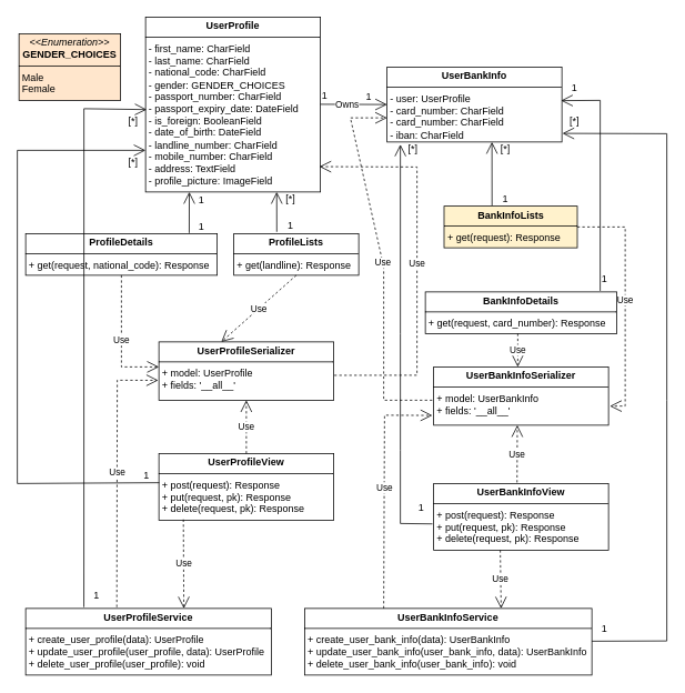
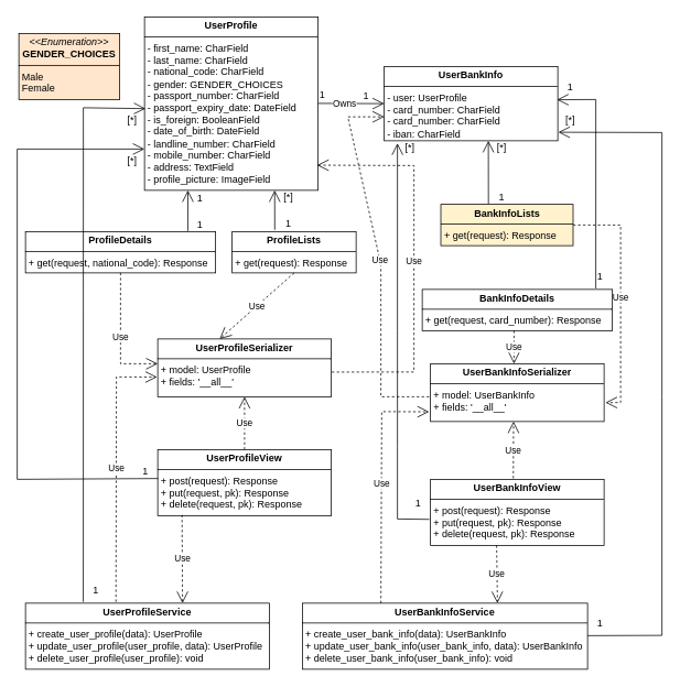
  <mxCell id="0" />
  <mxCell id="1" parent="0" />
  <mxCell id="2" value="&lt;p style=&quot;margin:0px;margin-top:4px;text-align:center;&quot;&gt;&lt;b&gt;UserProfile&lt;/b&gt;&lt;/p&gt;&lt;hr size=&quot;1&quot; style=&quot;border-style:solid;&quot;&gt;&lt;p style=&quot;margin:0px;margin-left:4px;&quot;&gt;- first_name: CharField&lt;/p&gt;&lt;p style=&quot;margin:0px;margin-left:4px;&quot;&gt;- last_name: CharField&lt;br&gt;&lt;/p&gt;&lt;p style=&quot;margin:0px;margin-left:4px;&quot;&gt;- national_code:&amp;nbsp;&lt;span style=&quot;background-color: initial;&quot;&gt;CharField&lt;/span&gt;&lt;/p&gt;&lt;p style=&quot;margin:0px;margin-left:4px;&quot;&gt;- gender: GENDER_CHOICES&lt;/p&gt;&lt;p style=&quot;margin:0px;margin-left:4px;&quot;&gt;- passport_number:&amp;nbsp;&lt;span style=&quot;background-color: initial;&quot;&gt;CharField&lt;/span&gt;&lt;/p&gt;&lt;p style=&quot;margin:0px;margin-left:4px;&quot;&gt;- passport_expiry_date: DateField&lt;/p&gt;&lt;p style=&quot;margin:0px;margin-left:4px;&quot;&gt;- is_foreign: BooleanField&lt;/p&gt;&lt;p style=&quot;margin:0px;margin-left:4px;&quot;&gt;- date_of_birth: DateField&lt;/p&gt;&lt;p style=&quot;margin:0px;margin-left:4px;&quot;&gt;- landline_number:&amp;nbsp;&lt;span style=&quot;background-color: initial;&quot;&gt;CharField&lt;/span&gt;&lt;/p&gt;&lt;p style=&quot;margin:0px;margin-left:4px;&quot;&gt;- mobile_number:&amp;nbsp;&lt;span style=&quot;background-color: initial;&quot;&gt;CharField&lt;/span&gt;&lt;/p&gt;&lt;p style=&quot;margin:0px;margin-left:4px;&quot;&gt;- address: TextField&lt;/p&gt;&lt;p style=&quot;margin:0px;margin-left:4px;&quot;&gt;&lt;span style=&quot;background-color: initial;&quot;&gt;- profile_picture: ImageField&lt;/span&gt;&lt;/p&gt;" style="verticalAlign=top;align=left;overflow=fill;html=1;whiteSpace=wrap;" parent="1" vertex="1"><mxGeometry x="174" y="20" width="210" height="210" as="geometry" /></mxCell>
  <mxCell id="3" value="&lt;p style=&quot;margin:0px;margin-top:4px;text-align:center;&quot;&gt;&lt;i&gt;&amp;lt;&amp;lt;Enumeration&amp;gt;&amp;gt;&lt;/i&gt;&lt;br&gt;&lt;b&gt;GENDER_CHOICES&lt;/b&gt;&lt;/p&gt;&lt;hr size=&quot;1&quot; style=&quot;border-style:solid;&quot;&gt;&lt;p style=&quot;margin:0px;margin-left:4px;&quot;&gt;Male&lt;br&gt;Female&lt;/p&gt;" style="verticalAlign=top;align=left;overflow=fill;html=1;whiteSpace=wrap;fillColor=#ffe6cc;" parent="1" vertex="1"><mxGeometry x="22" y="40" width="122" height="80" as="geometry" /></mxCell>
  <mxCell id="4" value="&lt;p style=&quot;margin:0px;margin-top:4px;text-align:center;&quot;&gt;&lt;b&gt;UserBankInfo&lt;/b&gt;&lt;/p&gt;&lt;hr size=&quot;1&quot; style=&quot;border-style:solid;&quot;&gt;&lt;p style=&quot;margin:0px;margin-left:4px;&quot;&gt;- user: UserProfile&lt;/p&gt;&lt;p style=&quot;margin:0px;margin-left:4px;&quot;&gt;- card_number: CharField&lt;br&gt;&lt;/p&gt;&lt;p style=&quot;margin:0px;margin-left:4px;&quot;&gt;- card_number:&amp;nbsp;&lt;span style=&quot;background-color: initial;&quot;&gt;CharField&lt;/span&gt;&lt;/p&gt;&lt;p style=&quot;margin:0px;margin-left:4px;&quot;&gt;- iban:&amp;nbsp;&lt;span style=&quot;background-color: initial;&quot;&gt;CharField&lt;/span&gt;&lt;/p&gt;" style="verticalAlign=top;align=left;overflow=fill;html=1;whiteSpace=wrap;" parent="1" vertex="1"><mxGeometry x="464" y="80" width="210" height="90" as="geometry" /></mxCell>
  <mxCell id="5" value="&lt;p style=&quot;margin:0px;margin-top:4px;text-align:center;&quot;&gt;&lt;b&gt;UserProfileService&lt;/b&gt;&lt;/p&gt;&lt;hr size=&quot;1&quot; style=&quot;border-style:solid;&quot;&gt;&lt;p style=&quot;margin:0px;margin-left:4px;&quot;&gt;+ create_user_profile(data): UserProfile&lt;/p&gt;&lt;p style=&quot;margin:0px;margin-left:4px;&quot;&gt;+&amp;nbsp;&lt;span style=&quot;background-color: initial;&quot;&gt;update_user_profile(&lt;/span&gt;&lt;span style=&quot;background-color: initial;&quot;&gt;user_profile,&amp;nbsp;&lt;/span&gt;&lt;span style=&quot;background-color: initial;&quot;&gt;data): UserProfile&lt;/span&gt;&lt;/p&gt;&lt;p style=&quot;margin:0px;margin-left:4px;&quot;&gt;&lt;span style=&quot;background-color: initial;&quot;&gt;+&amp;nbsp;&lt;/span&gt;&lt;span style=&quot;background-color: initial;&quot;&gt;delete_user_profile(user_profile): void&lt;/span&gt;&lt;/p&gt;" style="verticalAlign=top;align=left;overflow=fill;html=1;whiteSpace=wrap;" parent="1" vertex="1"><mxGeometry x="30" y="730" width="295" height="80" as="geometry" /></mxCell>
  <mxCell id="6" value="&lt;p style=&quot;margin:0px;margin-top:4px;text-align:center;&quot;&gt;&lt;b&gt;UserBankInfoService&lt;/b&gt;&lt;/p&gt;&lt;hr size=&quot;1&quot; style=&quot;border-style:solid;&quot;&gt;&lt;p style=&quot;margin:0px;margin-left:4px;&quot;&gt;+ create_user_bank_info(data): UserBankInfo&lt;/p&gt;&lt;p style=&quot;margin:0px;margin-left:4px;&quot;&gt;+&amp;nbsp;&lt;span style=&quot;background-color: initial;&quot;&gt;update_&lt;/span&gt;user_bank_info&lt;span style=&quot;background-color: initial;&quot;&gt;(&lt;/span&gt;&lt;span style=&quot;background-color: initial;&quot;&gt;user_bank_info,&amp;nbsp;&lt;/span&gt;&lt;span style=&quot;background-color: initial;&quot;&gt;data):&amp;nbsp;&lt;/span&gt;&lt;span style=&quot;background-color: initial;&quot;&gt;UserBankInfo&lt;/span&gt;&lt;/p&gt;&lt;p style=&quot;margin:0px;margin-left:4px;&quot;&gt;&lt;span style=&quot;background-color: initial;&quot;&gt;+&amp;nbsp;&lt;/span&gt;&lt;span style=&quot;background-color: initial;&quot;&gt;delete_&lt;/span&gt;user_bank_info&lt;span style=&quot;background-color: initial;&quot;&gt;(user_bank_info): void&lt;/span&gt;&lt;/p&gt;" style="verticalAlign=top;align=left;overflow=fill;html=1;whiteSpace=wrap;" parent="1" vertex="1"><mxGeometry x="365" y="730" width="345" height="80" as="geometry" /></mxCell>
  <mxCell id="7" value="&lt;p style=&quot;margin:0px;margin-top:4px;text-align:center;&quot;&gt;&lt;b&gt;UserProfileSerializer&lt;/b&gt;&lt;/p&gt;&lt;hr size=&quot;1&quot; style=&quot;border-style:solid;&quot;&gt;&lt;p style=&quot;margin:0px;margin-left:4px;&quot;&gt;+ model: UserProfile&lt;/p&gt;&lt;p style=&quot;margin:0px;margin-left:4px;&quot;&gt;+ fields: '__all__'&lt;/p&gt;" style="verticalAlign=top;align=left;overflow=fill;html=1;whiteSpace=wrap;" parent="1" vertex="1"><mxGeometry x="190" y="410" width="210" height="70" as="geometry" /></mxCell>
  <mxCell id="8" value="&lt;p style=&quot;margin:0px;margin-top:4px;text-align:center;&quot;&gt;&lt;b&gt;UserBankInfoSerializer&lt;/b&gt;&lt;/p&gt;&lt;hr size=&quot;1&quot; style=&quot;border-style:solid;&quot;&gt;&lt;p style=&quot;margin:0px;margin-left:4px;&quot;&gt;+ model: UserBankInfo&lt;/p&gt;&lt;p style=&quot;margin:0px;margin-left:4px;&quot;&gt;+ fields: '__all__'&lt;/p&gt;" style="verticalAlign=top;align=left;overflow=fill;html=1;whiteSpace=wrap;" parent="1" vertex="1"><mxGeometry x="520" y="440" width="210" height="70" as="geometry" /></mxCell>
  <mxCell id="9" value="&lt;p style=&quot;margin:0px;margin-top:4px;text-align:center;&quot;&gt;&lt;b&gt;UserProfileView&lt;/b&gt;&lt;/p&gt;&lt;hr size=&quot;1&quot; style=&quot;border-style:solid;&quot;&gt;&lt;p style=&quot;margin:0px;margin-left:4px;&quot;&gt;+ post(request): Response&lt;/p&gt;&lt;p style=&quot;margin:0px;margin-left:4px;&quot;&gt;+&amp;nbsp;&lt;span style=&quot;background-color: initial;&quot;&gt;put(request, pk): Response&lt;/span&gt;&lt;/p&gt;&lt;p style=&quot;margin:0px;margin-left:4px;&quot;&gt;&lt;span style=&quot;background-color: initial;&quot;&gt;+&amp;nbsp;&lt;/span&gt;&lt;span style=&quot;background-color: initial;&quot;&gt;delete(request, pk): Response&lt;/span&gt;&lt;/p&gt;" style="verticalAlign=top;align=left;overflow=fill;html=1;whiteSpace=wrap;" parent="1" vertex="1"><mxGeometry x="190" y="544" width="210" height="80" as="geometry" /></mxCell>
  <mxCell id="10" value="&lt;p style=&quot;margin:0px;margin-top:4px;text-align:center;&quot;&gt;&lt;b&gt;UserBankInfoView&lt;/b&gt;&lt;/p&gt;&lt;hr size=&quot;1&quot; style=&quot;border-style:solid;&quot;&gt;&lt;p style=&quot;margin: 0px 0px 0px 4px;&quot;&gt;+ post(request): Response&lt;/p&gt;&lt;p style=&quot;margin: 0px 0px 0px 4px;&quot;&gt;+&amp;nbsp;&lt;span style=&quot;background-color: initial;&quot;&gt;put(request, pk): Response&lt;/span&gt;&lt;/p&gt;&lt;p style=&quot;margin: 0px 0px 0px 4px;&quot;&gt;&lt;span style=&quot;background-color: initial;&quot;&gt;+&amp;nbsp;&lt;/span&gt;&lt;span style=&quot;background-color: initial;&quot;&gt;delete(request, pk): Response&lt;/span&gt;&lt;/p&gt;" style="verticalAlign=top;align=left;overflow=fill;html=1;whiteSpace=wrap;" parent="1" vertex="1"><mxGeometry x="520" y="580" width="210" height="80" as="geometry" /></mxCell>
- <mxCell id="11" value="&lt;p style=&quot;margin:0px;margin-top:4px;text-align:center;&quot;&gt;&lt;b&gt;ProfileLists&lt;/b&gt;&lt;/p&gt;&lt;hr size=&quot;1&quot; style=&quot;border-style:solid;&quot;&gt;&lt;p style=&quot;margin:0px;margin-left:4px;&quot;&gt;+ get(landline): Response&lt;/p&gt;" style="verticalAlign=top;align=left;overflow=fill;html=1;whiteSpace=wrap;" parent="1" vertex="1"><mxGeometry x="280" y="280" width="150" height="50" as="geometry" /></mxCell>
+ <mxCell id="11" value="&lt;p style=&quot;margin:0px;margin-top:4px;text-align:center;&quot;&gt;&lt;b&gt;ProfileLists&lt;/b&gt;&lt;/p&gt;&lt;hr size=&quot;1&quot; style=&quot;border-style:solid;&quot;&gt;&lt;p style=&quot;margin:0px;margin-left:4px;&quot;&gt;+ get(request): Response&lt;/p&gt;" style="verticalAlign=top;align=left;overflow=fill;html=1;whiteSpace=wrap;" parent="1" vertex="1"><mxGeometry x="280" y="280" width="150" height="50" as="geometry" /></mxCell>
  <mxCell id="12" value="&lt;p style=&quot;margin:0px;margin-top:4px;text-align:center;&quot;&gt;&lt;b&gt;ProfileDetails&lt;/b&gt;&lt;br&gt;&lt;/p&gt;&lt;hr size=&quot;1&quot; style=&quot;border-style:solid;&quot;&gt;&lt;p style=&quot;margin:0px;margin-left:4px;&quot;&gt;+ get(request, national_code): Response&lt;br&gt;&lt;/p&gt;" style="verticalAlign=top;align=left;overflow=fill;html=1;whiteSpace=wrap;" parent="1" vertex="1"><mxGeometry x="30" y="280" width="230" height="50" as="geometry" /></mxCell>
  <mxCell id="13" value="&lt;p style=&quot;margin:0px;margin-top:4px;text-align:center;&quot;&gt;&lt;b&gt;BankInfoLists&lt;/b&gt;&lt;/p&gt;&lt;hr size=&quot;1&quot; style=&quot;border-style:solid;&quot;&gt;&lt;p style=&quot;margin:0px;margin-left:4px;&quot;&gt;+ get(request): Response&lt;/p&gt;" style="verticalAlign=top;align=left;overflow=fill;html=1;whiteSpace=wrap;fillColor=#fff2cc;" parent="1" vertex="1"><mxGeometry x="532.5" y="247" width="160" height="50" as="geometry" /></mxCell>
  <mxCell id="14" value="&lt;p style=&quot;margin:0px;margin-top:4px;text-align:center;&quot;&gt;&lt;b style=&quot;background-color: initial;&quot;&gt;BankInfo&lt;/b&gt;&lt;b&gt;Details&lt;/b&gt;&lt;br&gt;&lt;/p&gt;&lt;hr size=&quot;1&quot; style=&quot;border-style:solid;&quot;&gt;&lt;p style=&quot;margin:0px;margin-left:4px;&quot;&gt;+ get(request, card_number): Response&lt;br&gt;&lt;/p&gt;" style="verticalAlign=top;align=left;overflow=fill;html=1;whiteSpace=wrap;" parent="1" vertex="1"><mxGeometry x="510" y="350" width="230" height="50" as="geometry" /></mxCell>
  <mxCell id="15" value="" style="endArrow=open;endFill=1;endSize=12;html=1;rounded=0;" edge="1" parent="1"><mxGeometry width="160" relative="1" as="geometry"><mxPoint x="384" y="124.72" as="sourcePoint" /><mxPoint x="464" y="125" as="targetPoint" /></mxGeometry></mxCell>
  <mxCell id="16" value="Owns" style="edgeLabel;html=1;align=center;verticalAlign=middle;resizable=0;points=[];" vertex="1" connectable="0" parent="15"><mxGeometry x="-0.212" relative="1" as="geometry"><mxPoint as="offset" /></mxGeometry></mxCell>
  <mxCell id="17" value="1" style="text;html=1;align=center;verticalAlign=middle;resizable=0;points=[];autosize=1;strokeColor=none;fillColor=none;" vertex="1" parent="1"><mxGeometry x="374" y="100" width="30" height="30" as="geometry" /></mxCell>
  <mxCell id="18" value="1" style="text;html=1;align=center;verticalAlign=middle;resizable=0;points=[];autosize=1;strokeColor=none;fillColor=none;" vertex="1" parent="1"><mxGeometry x="426.5" y="101" width="30" height="30" as="geometry" /></mxCell>
  <mxCell id="19" value="" style="endArrow=open;endFill=1;endSize=12;html=1;rounded=0;exitX=0.854;exitY=-0.015;exitDx=0;exitDy=0;exitPerimeter=0;entryX=0.25;entryY=1;entryDx=0;entryDy=0;" edge="1" parent="1" source="12" target="2"><mxGeometry width="160" relative="1" as="geometry"><mxPoint x="430" y="180" as="sourcePoint" /><mxPoint x="590" y="180" as="targetPoint" /></mxGeometry></mxCell>
  <mxCell id="20" value="" style="endArrow=open;endFill=1;endSize=12;html=1;rounded=0;exitX=0.344;exitY=-0.043;exitDx=0;exitDy=0;entryX=0.75;entryY=1;entryDx=0;entryDy=0;exitPerimeter=0;" edge="1" parent="1" source="11" target="2"><mxGeometry width="160" relative="1" as="geometry"><mxPoint x="236" y="289" as="sourcePoint" /><mxPoint x="237" y="240" as="targetPoint" /></mxGeometry></mxCell>
  <mxCell id="21" value="1" style="text;html=1;align=center;verticalAlign=middle;resizable=0;points=[];autosize=1;strokeColor=none;fillColor=none;" vertex="1" parent="1"><mxGeometry x="226" y="257" width="30" height="30" as="geometry" /></mxCell>
  <mxCell id="22" value="1" style="text;html=1;align=center;verticalAlign=middle;resizable=0;points=[];autosize=1;strokeColor=none;fillColor=none;" vertex="1" parent="1"><mxGeometry x="226" y="225" width="30" height="30" as="geometry" /></mxCell>
  <mxCell id="23" value="1" style="text;html=1;align=center;verticalAlign=middle;resizable=0;points=[];autosize=1;strokeColor=none;fillColor=none;" vertex="1" parent="1"><mxGeometry x="333" y="255" width="30" height="30" as="geometry" /></mxCell>
  <mxCell id="24" value="[*]" style="text;html=1;align=center;verticalAlign=middle;resizable=0;points=[];autosize=1;strokeColor=none;fillColor=none;" vertex="1" parent="1"><mxGeometry x="333" y="223" width="30" height="30" as="geometry" /></mxCell>
  <mxCell id="25" value="Use" style="endArrow=open;endSize=12;dashed=1;html=1;rounded=0;exitX=0.5;exitY=1;exitDx=0;exitDy=0;entryX=0;entryY=0.429;entryDx=0;entryDy=0;entryPerimeter=0;" edge="1" parent="1" source="12" target="7"><mxGeometry width="160" relative="1" as="geometry"><mxPoint x="490" y="510" as="sourcePoint" /><mxPoint x="269" y="440" as="targetPoint" /><Array as="points"><mxPoint x="145" y="440" /></Array></mxGeometry></mxCell>
  <mxCell id="26" value="Use" style="endArrow=open;endSize=12;dashed=1;html=1;rounded=0;exitX=0.5;exitY=1;exitDx=0;exitDy=0;entryX=0.357;entryY=0;entryDx=0;entryDy=0;entryPerimeter=0;" edge="1" parent="1" source="11" target="7"><mxGeometry width="160" relative="1" as="geometry"><mxPoint x="363" y="360" as="sourcePoint" /><mxPoint x="385.265" y="400.88" as="targetPoint" /></mxGeometry></mxCell>
  <mxCell id="27" value="Use" style="endArrow=open;endSize=12;dashed=1;html=1;rounded=0;entryX=0.994;entryY=0.855;entryDx=0;entryDy=0;entryPerimeter=0;exitX=1.003;exitY=0.573;exitDx=0;exitDy=0;exitPerimeter=0;" edge="1" parent="1" source="7" target="2"><mxGeometry width="160" relative="1" as="geometry"><mxPoint x="490" y="450" as="sourcePoint" /><mxPoint x="590" y="400" as="targetPoint" /><Array as="points"><mxPoint x="500" y="450" /><mxPoint x="500" y="320" /><mxPoint x="500" y="200" /></Array></mxGeometry></mxCell>
  <mxCell id="28" value="Use" style="endArrow=open;endSize=12;dashed=1;html=1;rounded=0;exitX=0.5;exitY=0;exitDx=0;exitDy=0;entryX=0.5;entryY=1;entryDx=0;entryDy=0;" edge="1" parent="1" source="9" target="7"><mxGeometry width="160" relative="1" as="geometry"><mxPoint x="450" y="460" as="sourcePoint" /><mxPoint x="610" y="460" as="targetPoint" /><mxPoint as="offset" /></mxGeometry></mxCell>
  <mxCell id="29" value="[*]" style="text;html=1;align=center;verticalAlign=middle;resizable=0;points=[];autosize=1;strokeColor=none;fillColor=none;" vertex="1" parent="1"><mxGeometry x="144" y="180" width="30" height="30" as="geometry" /></mxCell>
  <mxCell id="30" value="1" style="text;html=1;align=center;verticalAlign=middle;resizable=0;points=[];autosize=1;strokeColor=none;fillColor=none;" vertex="1" parent="1"><mxGeometry x="160" y="555" width="30" height="30" as="geometry" /></mxCell>
  <mxCell id="31" value="" style="endArrow=open;endFill=1;endSize=12;html=1;rounded=0;exitX=0.002;exitY=0.438;exitDx=0;exitDy=0;exitPerimeter=0;" edge="1" parent="1" source="9"><mxGeometry width="160" relative="1" as="geometry"><mxPoint x="201" y="580" as="sourcePoint" /><mxPoint x="174" y="180" as="targetPoint" /><Array as="points"><mxPoint x="20" y="580" /><mxPoint x="20" y="180" /></Array></mxGeometry></mxCell>
  <mxCell id="32" value="1" style="text;html=1;align=center;verticalAlign=middle;resizable=0;points=[];autosize=1;strokeColor=none;fillColor=none;" vertex="1" parent="1"><mxGeometry x="674" y="90" width="30" height="30" as="geometry" /></mxCell>
  <mxCell id="33" value="1" style="text;html=1;align=center;verticalAlign=middle;resizable=0;points=[];autosize=1;strokeColor=none;fillColor=none;" vertex="1" parent="1"><mxGeometry x="710" y="320" width="30" height="30" as="geometry" /></mxCell>
  <mxCell id="34" value="" style="endArrow=open;endFill=1;endSize=12;html=1;rounded=0;exitX=0.333;exitY=0.959;exitDx=0;exitDy=0;exitPerimeter=0;entryX=0.995;entryY=0.448;entryDx=0;entryDy=0;entryPerimeter=0;" edge="1" parent="1" source="33" target="4"><mxGeometry width="160" relative="1" as="geometry"><mxPoint x="710" y="342" as="sourcePoint" /><mxPoint x="710" y="260" as="targetPoint" /><Array as="points"><mxPoint x="720" y="120" /></Array></mxGeometry></mxCell>
  <mxCell id="35" value="1" style="text;html=1;align=center;verticalAlign=middle;resizable=0;points=[];autosize=1;strokeColor=none;fillColor=none;" vertex="1" parent="1"><mxGeometry x="591" y="223" width="30" height="30" as="geometry" /></mxCell>
  <mxCell id="36" value="[*]" style="text;html=1;align=center;verticalAlign=middle;resizable=0;points=[];autosize=1;strokeColor=none;fillColor=none;" vertex="1" parent="1"><mxGeometry x="591" y="163" width="30" height="30" as="geometry" /></mxCell>
  <mxCell id="37" value="" style="endArrow=open;endFill=1;endSize=12;html=1;rounded=0;exitX=0.36;exitY=-0.016;exitDx=0;exitDy=0;entryX=0.75;entryY=1;entryDx=0;entryDy=0;exitPerimeter=0;" edge="1" parent="1" source="13"><mxGeometry width="160" relative="1" as="geometry"><mxPoint x="590" y="218" as="sourcePoint" /><mxPoint x="590" y="170" as="targetPoint" /></mxGeometry></mxCell>
  <mxCell id="38" value="Use" style="endArrow=open;endSize=12;dashed=1;html=1;rounded=0;exitX=0.5;exitY=1;exitDx=0;exitDy=0;" edge="1" parent="1"><mxGeometry width="160" relative="1" as="geometry"><mxPoint x="621" y="400" as="sourcePoint" /><mxPoint x="621" y="440" as="targetPoint" /></mxGeometry></mxCell>
  <mxCell id="39" value="Use" style="endArrow=open;endSize=12;dashed=1;html=1;rounded=0;exitX=1;exitY=0.5;exitDx=0;exitDy=0;entryX=1.008;entryY=0.673;entryDx=0;entryDy=0;entryPerimeter=0;" edge="1" parent="1" source="13" target="8"><mxGeometry width="160" relative="1" as="geometry"><mxPoint x="703.31" y="270" as="sourcePoint" /><mxPoint x="703.31" y="350" as="targetPoint" /><Array as="points"><mxPoint x="750" y="272" /><mxPoint x="750" y="380" /><mxPoint x="750" y="487" /></Array></mxGeometry></mxCell>
  <mxCell id="40" value="Use" style="endArrow=open;endSize=12;dashed=1;html=1;rounded=0;exitX=0.477;exitY=-0.015;exitDx=0;exitDy=0;entryX=0.5;entryY=1;entryDx=0;entryDy=0;exitPerimeter=0;" edge="1" parent="1" source="10"><mxGeometry width="160" relative="1" as="geometry"><mxPoint x="620.46" y="570" as="sourcePoint" /><mxPoint x="620.46" y="510" as="targetPoint" /></mxGeometry></mxCell>
  <mxCell id="41" value="" style="endArrow=open;endFill=1;endSize=12;html=1;rounded=0;exitX=-0.007;exitY=0.606;exitDx=0;exitDy=0;exitPerimeter=0;" edge="1" parent="1" source="10"><mxGeometry width="160" relative="1" as="geometry"><mxPoint x="450" y="555" as="sourcePoint" /><mxPoint x="480" y="173" as="targetPoint" /><Array as="points"><mxPoint x="480" y="628" /><mxPoint x="480" y="540" /><mxPoint x="480" y="400" /></Array></mxGeometry></mxCell>
  <mxCell id="42" value="1" style="text;html=1;align=center;verticalAlign=middle;resizable=0;points=[];autosize=1;strokeColor=none;fillColor=none;" vertex="1" parent="1"><mxGeometry x="490" y="594" width="30" height="30" as="geometry" /></mxCell>
  <mxCell id="43" value="[*]" style="text;html=1;align=center;verticalAlign=middle;resizable=0;points=[];autosize=1;strokeColor=none;fillColor=none;" vertex="1" parent="1"><mxGeometry x="480" y="163" width="30" height="30" as="geometry" /></mxCell>
  <mxCell id="44" value="Use" style="endArrow=open;endSize=12;dashed=1;html=1;rounded=0;exitX=-0.007;exitY=0.566;exitDx=0;exitDy=0;exitPerimeter=0;" edge="1" parent="1"><mxGeometry width="160" relative="1" as="geometry"><mxPoint x="518.32" y="480" as="sourcePoint" /><mxPoint x="464" y="141" as="targetPoint" /><Array as="points"><mxPoint x="460" y="480" /><mxPoint x="460" y="320" /><mxPoint x="420" y="141" /></Array><mxPoint as="offset" /></mxGeometry></mxCell>
  <mxCell id="45" value="" style="endArrow=open;endFill=1;endSize=12;html=1;rounded=0;exitX=0.237;exitY=-0.02;exitDx=0;exitDy=0;exitPerimeter=0;entryX=0.006;entryY=0.529;entryDx=0;entryDy=0;entryPerimeter=0;" edge="1" parent="1" source="5" target="2"><mxGeometry width="160" relative="1" as="geometry"><mxPoint x="96" y="680" as="sourcePoint" /><mxPoint x="100" y="140" as="targetPoint" /><Array as="points"><mxPoint x="100" y="130" /></Array></mxGeometry></mxCell>
  <mxCell id="46" value="[*]" style="text;html=1;align=center;verticalAlign=middle;resizable=0;points=[];autosize=1;strokeColor=none;fillColor=none;" vertex="1" parent="1"><mxGeometry x="144" y="130" width="30" height="30" as="geometry" /></mxCell>
  <mxCell id="47" value="1" style="text;html=1;align=center;verticalAlign=middle;resizable=0;points=[];autosize=1;strokeColor=none;fillColor=none;" vertex="1" parent="1"><mxGeometry x="100" y="700" width="30" height="30" as="geometry" /></mxCell>
  <mxCell id="48" value="Use" style="endArrow=open;endSize=12;dashed=1;html=1;rounded=0;exitX=0.14;exitY=0.989;exitDx=0;exitDy=0;entryX=0.644;entryY=0;entryDx=0;entryDy=0;exitPerimeter=0;entryPerimeter=0;" edge="1" parent="1" source="9" target="5"><mxGeometry width="160" relative="1" as="geometry"><mxPoint x="280" y="724" as="sourcePoint" /><mxPoint x="280" y="660" as="targetPoint" /><mxPoint as="offset" /></mxGeometry></mxCell>
  <mxCell id="49" value="Use" style="endArrow=open;endSize=12;dashed=1;html=1;rounded=0;exitX=0.371;exitY=-0.02;exitDx=0;exitDy=0;exitPerimeter=0;entryX=-0.004;entryY=0.659;entryDx=0;entryDy=0;entryPerimeter=0;" edge="1" parent="1" source="5" target="7"><mxGeometry width="160" relative="1" as="geometry"><mxPoint x="160" y="610" as="sourcePoint" /><mxPoint x="140" y="460" as="targetPoint" /><Array as="points"><mxPoint x="140" y="456" /></Array><mxPoint as="offset" /></mxGeometry></mxCell>
  <mxCell id="50" value="" style="endArrow=open;endFill=1;endSize=12;html=1;rounded=0;entryX=1.003;entryY=0.885;entryDx=0;entryDy=0;entryPerimeter=0;" edge="1" parent="1" target="4"><mxGeometry width="160" relative="1" as="geometry"><mxPoint x="710" y="769.33" as="sourcePoint" /><mxPoint x="760" y="160" as="targetPoint" /><Array as="points"><mxPoint x="800" y="769" /><mxPoint x="800" y="480" /><mxPoint x="800" y="160" /></Array></mxGeometry></mxCell>
  <mxCell id="51" value="[*]" style="text;html=1;align=center;verticalAlign=middle;resizable=0;points=[];autosize=1;strokeColor=none;fillColor=none;" vertex="1" parent="1"><mxGeometry x="674" y="130" width="30" height="30" as="geometry" /></mxCell>
  <mxCell id="52" value="1" style="text;html=1;align=center;verticalAlign=middle;resizable=0;points=[];autosize=1;strokeColor=none;fillColor=none;" vertex="1" parent="1"><mxGeometry x="710" y="740" width="30" height="30" as="geometry" /></mxCell>
  <mxCell id="53" value="Use" style="endArrow=open;endSize=12;dashed=1;html=1;rounded=0;exitX=0.14;exitY=0.989;exitDx=0;exitDy=0;exitPerimeter=0;" edge="1" parent="1"><mxGeometry width="160" relative="1" as="geometry"><mxPoint x="600" y="660" as="sourcePoint" /><mxPoint x="601" y="730" as="targetPoint" /><mxPoint as="offset" /></mxGeometry></mxCell>
  <mxCell id="54" value="Use" style="endArrow=open;endSize=12;dashed=1;html=1;rounded=0;entryX=-0.008;entryY=0.832;entryDx=0;entryDy=0;entryPerimeter=0;" edge="1" parent="1" target="8"><mxGeometry width="160" relative="1" as="geometry"><mxPoint x="460" y="730" as="sourcePoint" /><mxPoint x="510" y="498" as="targetPoint" /><Array as="points"><mxPoint x="461" y="498" /></Array><mxPoint as="offset" /></mxGeometry></mxCell>
